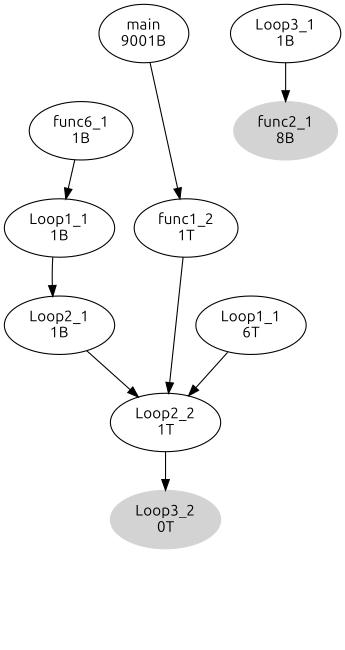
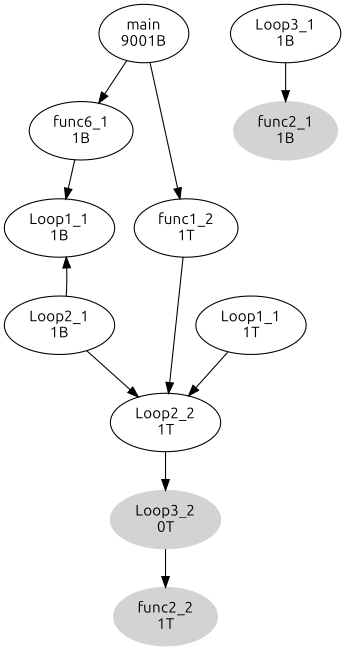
  digraph {
    fontname=Ubuntu
    node [fontname=Ubuntu]
    edge [fontname=Ubuntu]
    n1 [label="main\n9001B"]
    n2 [label="func6_1\n1B"]
    n3 [label="func1_2\n1T"]
    n4 [label="Loop1_1\n1B"]
    n5 [label="Loop2_2\n1T"]
    n6 [label="Loop2_1\n1B"]
-   n7 [label="Loop1_1\n6T"]
+   n7 [label="Loop1_1\n1T"]
    n8 [color=lightgrey label="Loop3_2\n0T" style=filled]
    n9 [label="Loop3_1\n1B"]
-   n10 [color=lightgrey label="func2_1\n8B" style=filled]
+   n10 [color=lightgrey label="func2_1\n1B" style=filled]
+   n11 [color=lightgrey label="func2_2\n1T" style=filled]
+   n1 -> n2
    n1 -> n3
    n2 -> n4
    n3 -> n5
-   n4 -> n6
+   n6 -> n4
    n5 -> n8
    n6 -> n5
    n7 -> n5
+   n8 -> n11
    n9 -> n10
  }
